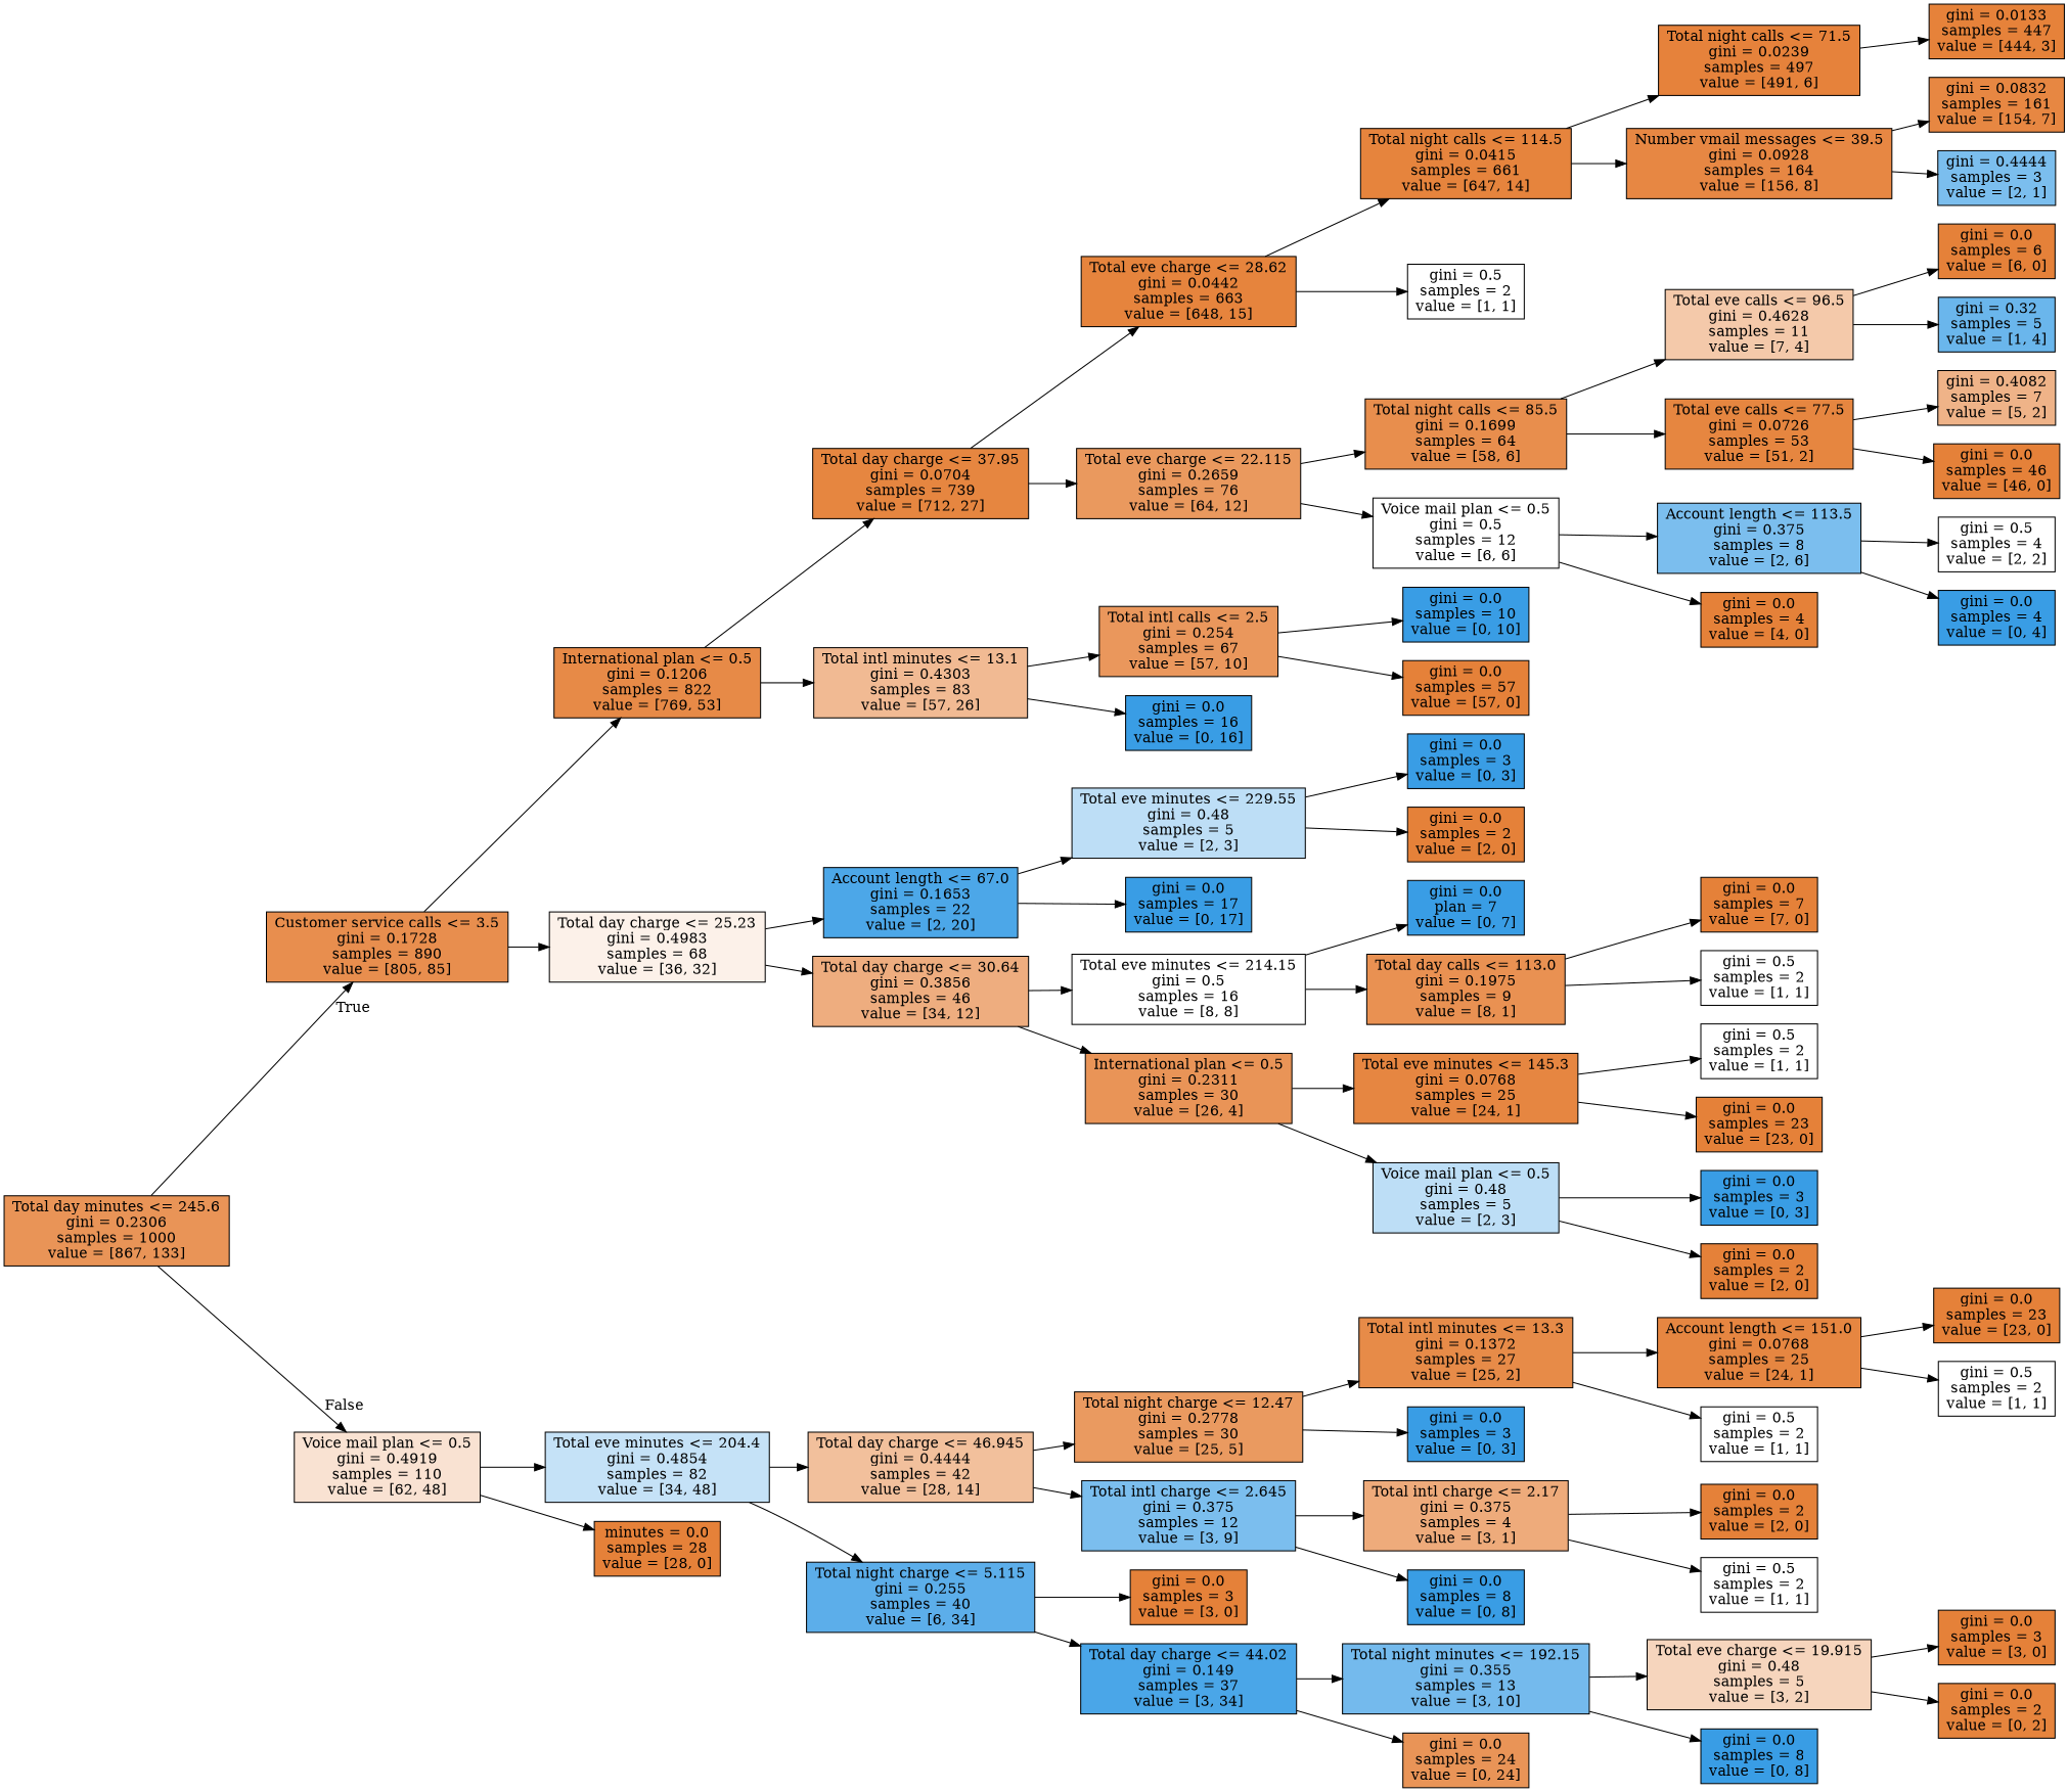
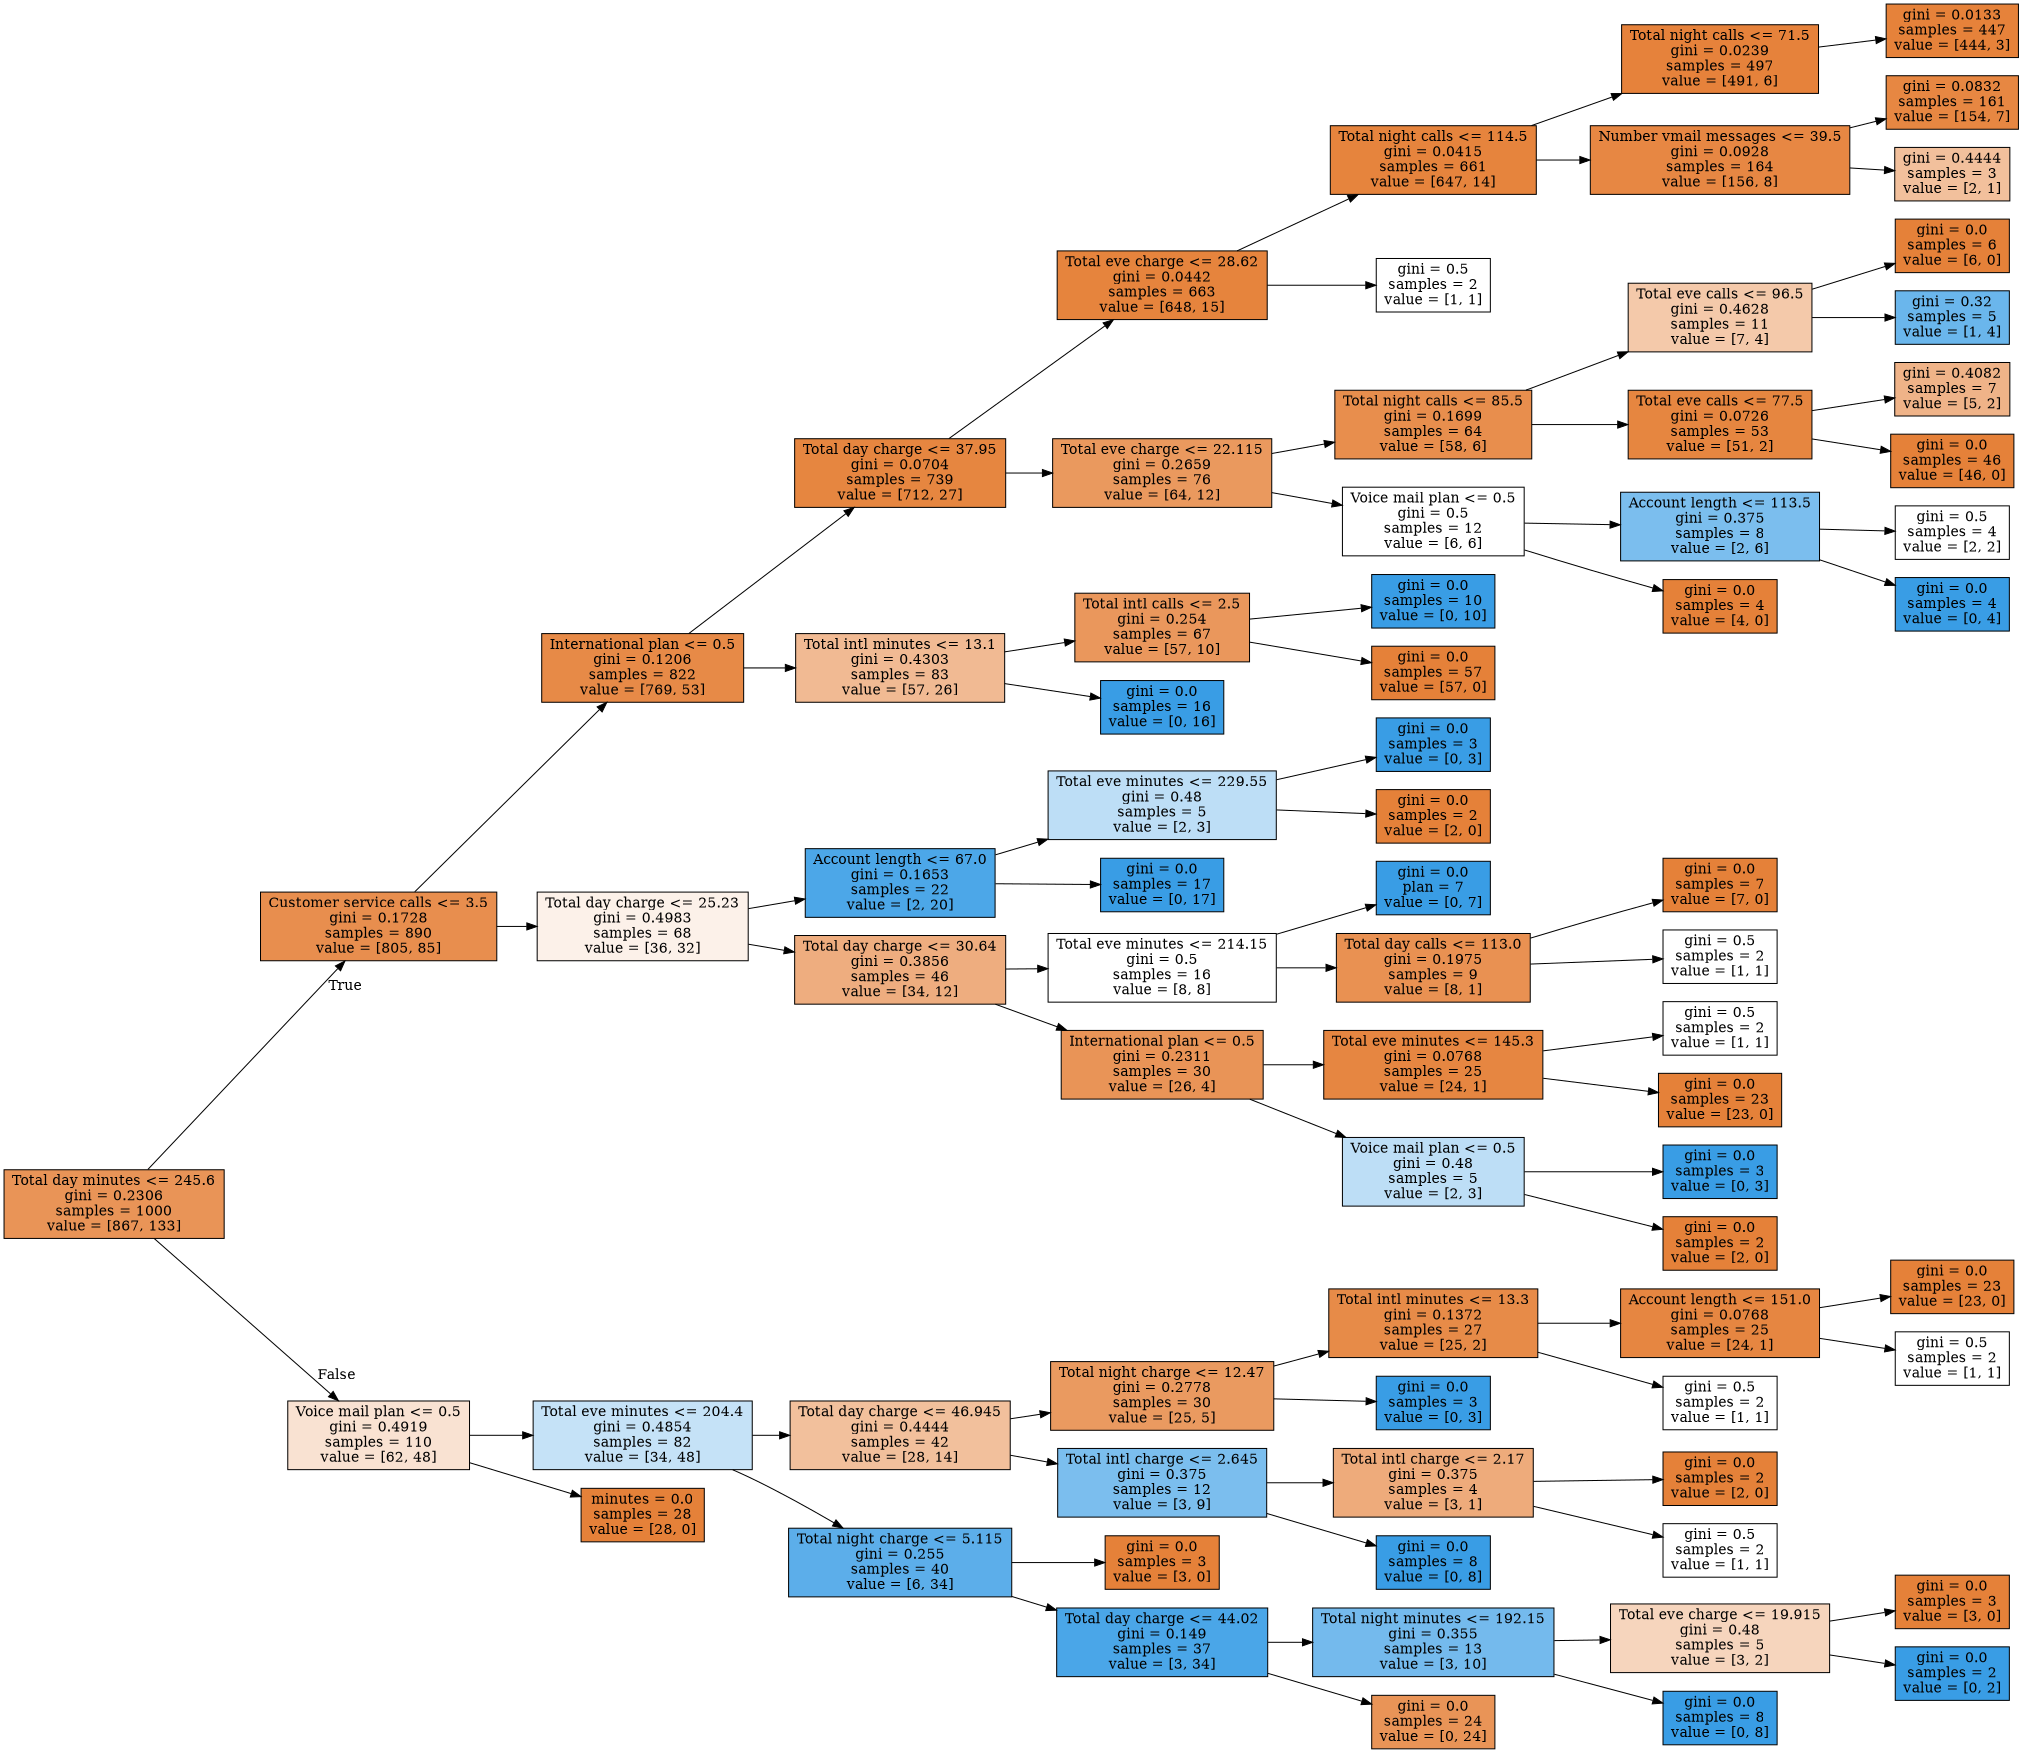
  digraph {
    rankdir=LR
    node [color=black fillcolor="#e58139ff" shape=box style=filled]
    n1 [fillcolor="#e58139d8" label="Total day minutes <= 245.6\ngini = 0.2306\nsamples = 1000\nvalue = [867, 133]"]
    n2 [fillcolor="#e58139e4" label="Customer service calls <= 3.5\ngini = 0.1728\nsamples = 890\nvalue = [805, 85]"]
    n3 [fillcolor="#e581393a" label="Voice mail plan <= 0.5\ngini = 0.4919\nsamples = 110\nvalue = [62, 48]"]
    n4 [fillcolor="#e58139ed" label="International plan <= 0.5\ngini = 0.1206\nsamples = 822\nvalue = [769, 53]"]
    n5 [fillcolor="#e581391c" label="Total day charge <= 25.23\ngini = 0.4983\nsamples = 68\nvalue = [36, 32]"]
    n6 [fillcolor="#399de54a" label="Total eve minutes <= 204.4\ngini = 0.4854\nsamples = 82\nvalue = [34, 48]"]
    n7 [label="minutes = 0.0\nsamples = 28\nvalue = [28, 0]"]
    n8 [fillcolor="#e58139f5" label="Total day charge <= 37.95\ngini = 0.0704\nsamples = 739\nvalue = [712, 27]"]
    n9 [fillcolor="#e581398b" label="Total intl minutes <= 13.1\ngini = 0.4303\nsamples = 83\nvalue = [57, 26]"]
    n10 [fillcolor="#399de5e6" label="Account length <= 67.0\ngini = 0.1653\nsamples = 22\nvalue = [2, 20]"]
    n11 [fillcolor="#e58139a5" label="Total day charge <= 30.64\ngini = 0.3856\nsamples = 46\nvalue = [34, 12]"]
    n12 [fillcolor="#e58139f9" label="Total eve charge <= 28.62\ngini = 0.0442\nsamples = 663\nvalue = [648, 15]"]
    n13 [fillcolor="#e58139cf" label="Total eve charge <= 22.115\ngini = 0.2659\nsamples = 76\nvalue = [64, 12]"]
    n14 [fillcolor="#e58139d2" label="Total intl calls <= 2.5\ngini = 0.254\nsamples = 67\nvalue = [57, 10]"]
    n15 [fillcolor="#399de5ff" label="gini = 0.0\nsamples = 16\nvalue = [0, 16]"]
    n16 [fillcolor="#e58139f9" label="Total night calls <= 114.5\ngini = 0.0415\nsamples = 661\nvalue = [647, 14]"]
    n17 [fillcolor="#e5813900" label="gini = 0.5\nsamples = 2\nvalue = [1, 1]"]
    n18 [fillcolor="#e58139e5" label="Total night calls <= 85.5\ngini = 0.1699\nsamples = 64\nvalue = [58, 6]"]
    n19 [fillcolor="#e5813900" label="Voice mail plan <= 0.5\ngini = 0.5\nsamples = 12\nvalue = [6, 6]"]
    n20 [fillcolor="#e58139fc" label="Total night calls <= 71.5\ngini = 0.0239\nsamples = 497\nvalue = [491, 6]"]
    n21 [fillcolor="#e58139f2" label="Number vmail messages <= 39.5\ngini = 0.0928\nsamples = 164\nvalue = [156, 8]"]
    n22 [fillcolor="#e58139fd" label="gini = 0.0133\nsamples = 447\nvalue = [444, 3]"]
    n23 [fillcolor="#e58139f3" label="gini = 0.0832\nsamples = 161\nvalue = [154, 7]"]
-   n24 [fillcolor="#399de5aa" label="gini = 0.4444\nsamples = 3\nvalue = [2, 1]"]
+   n24 [fillcolor="#e581397f" label="gini = 0.4444\nsamples = 3\nvalue = [2, 1]"]
    n25 [fillcolor="#e581396d" label="Total eve calls <= 96.5\ngini = 0.4628\nsamples = 11\nvalue = [7, 4]"]
    n26 [fillcolor="#e58139f5" label="Total eve calls <= 77.5\ngini = 0.0726\nsamples = 53\nvalue = [51, 2]"]
    n27 [fillcolor="#399de5aa" label="Account length <= 113.5\ngini = 0.375\nsamples = 8\nvalue = [2, 6]"]
    n28 [label="gini = 0.0\nsamples = 4\nvalue = [4, 0]"]
    n29 [label="gini = 0.0\nsamples = 6\nvalue = [6, 0]"]
    n30 [fillcolor="#399de5bf" label="gini = 0.32\nsamples = 5\nvalue = [1, 4]"]
    n31 [fillcolor="#e5813999" label="gini = 0.4082\nsamples = 7\nvalue = [5, 2]"]
    n32 [label="gini = 0.0\nsamples = 46\nvalue = [46, 0]"]
    n33 [fillcolor="#e5813900" label="gini = 0.5\nsamples = 4\nvalue = [2, 2]"]
    n34 [fillcolor="#399de5ff" label="gini = 0.0\nsamples = 4\nvalue = [0, 4]"]
    n35 [fillcolor="#399de5ff" label="gini = 0.0\nsamples = 10\nvalue = [0, 10]"]
    n36 [label="gini = 0.0\nsamples = 57\nvalue = [57, 0]"]
    n37 [fillcolor="#399de555" label="Total eve minutes <= 229.55\ngini = 0.48\nsamples = 5\nvalue = [2, 3]"]
    n38 [fillcolor="#399de5ff" label="gini = 0.0\nsamples = 17\nvalue = [0, 17]"]
    n39 [fillcolor="#e5813900" label="Total eve minutes <= 214.15\ngini = 0.5\nsamples = 16\nvalue = [8, 8]"]
    n40 [fillcolor="#e58139d8" label="International plan <= 0.5\ngini = 0.2311\nsamples = 30\nvalue = [26, 4]"]
    n41 [fillcolor="#399de5ff" label="gini = 0.0\nsamples = 3\nvalue = [0, 3]"]
    n42 [label="gini = 0.0\nsamples = 2\nvalue = [2, 0]"]
    n43 [fillcolor="#399de5ff" label="gini = 0.0\nplan = 7\nvalue = [0, 7]"]
    n44 [fillcolor="#e58139df" label="Total day calls <= 113.0\ngini = 0.1975\nsamples = 9\nvalue = [8, 1]"]
    n45 [fillcolor="#e58139f4" label="Total eve minutes <= 145.3\ngini = 0.0768\nsamples = 25\nvalue = [24, 1]"]
    n46 [fillcolor="#399de555" label="Voice mail plan <= 0.5\ngini = 0.48\nsamples = 5\nvalue = [2, 3]"]
    n47 [label="gini = 0.0\nsamples = 7\nvalue = [7, 0]"]
    n48 [fillcolor="#e5813900" label="gini = 0.5\nsamples = 2\nvalue = [1, 1]"]
    n49 [fillcolor="#e5813900" label="gini = 0.5\nsamples = 2\nvalue = [1, 1]"]
    n50 [label="gini = 0.0\nsamples = 23\nvalue = [23, 0]"]
    n51 [fillcolor="#399de5ff" label="gini = 0.0\nsamples = 3\nvalue = [0, 3]"]
    n52 [label="gini = 0.0\nsamples = 2\nvalue = [2, 0]"]
    n53 [fillcolor="#e581397f" label="Total day charge <= 46.945\ngini = 0.4444\nsamples = 42\nvalue = [28, 14]"]
    n54 [fillcolor="#399de5d2" label="Total night charge <= 5.115\ngini = 0.255\nsamples = 40\nvalue = [6, 34]"]
    n55 [fillcolor="#e58139cc" label="Total night charge <= 12.47\ngini = 0.2778\nsamples = 30\nvalue = [25, 5]"]
    n56 [fillcolor="#399de5aa" label="Total intl charge <= 2.645\ngini = 0.375\nsamples = 12\nvalue = [3, 9]"]
    n57 [label="gini = 0.0\nsamples = 3\nvalue = [3, 0]"]
    n58 [fillcolor="#399de5e9" label="Total day charge <= 44.02\ngini = 0.149\nsamples = 37\nvalue = [3, 34]"]
    n59 [fillcolor="#e58139eb" label="Total intl minutes <= 13.3\ngini = 0.1372\nsamples = 27\nvalue = [25, 2]"]
    n60 [fillcolor="#399de5ff" label="gini = 0.0\nsamples = 3\nvalue = [0, 3]"]
    n61 [fillcolor="#e58139aa" label="Total intl charge <= 2.17\ngini = 0.375\nsamples = 4\nvalue = [3, 1]"]
    n62 [fillcolor="#399de5ff" label="gini = 0.0\nsamples = 8\nvalue = [0, 8]"]
    n63 [fillcolor="#e58139f4" label="Account length <= 151.0\ngini = 0.0768\nsamples = 25\nvalue = [24, 1]"]
    n64 [fillcolor="#e5813900" label="gini = 0.5\nsamples = 2\nvalue = [1, 1]"]
    n65 [label="gini = 0.0\nsamples = 23\nvalue = [23, 0]"]
    n66 [fillcolor="#e5813900" label="gini = 0.5\nsamples = 2\nvalue = [1, 1]"]
    n67 [label="gini = 0.0\nsamples = 2\nvalue = [2, 0]"]
    n68 [fillcolor="#e5813900" label="gini = 0.5\nsamples = 2\nvalue = [1, 1]"]
    n69 [fillcolor="#399de5b3" label="Total night minutes <= 192.15\ngini = 0.355\nsamples = 13\nvalue = [3, 10]"]
    n70 [fillcolor="#e58139d8" label="gini = 0.0\nsamples = 24\nvalue = [0, 24]"]
    n71 [fillcolor="#e5813955" label="Total eve charge <= 19.915\ngini = 0.48\nsamples = 5\nvalue = [3, 2]"]
    n72 [fillcolor="#399de5ff" label="gini = 0.0\nsamples = 8\nvalue = [0, 8]"]
    n73 [label="gini = 0.0\nsamples = 3\nvalue = [3, 0]"]
-   n74 [fillcolor="#e58139f9" label="gini = 0.0\nsamples = 2\nvalue = [0, 2]"]
+   n74 [fillcolor="#399de5ff" label="gini = 0.0\nsamples = 2\nvalue = [0, 2]"]
    n1 -> n2 [headlabel=True labelangle=45 labeldistance=2.5]
    n1 -> n3 [headlabel=False labelangle=-45 labeldistance=2.5]
    n2 -> n4
    n2 -> n5
    n3 -> n6
    n3 -> n7
    n4 -> n8
    n4 -> n9
    n5 -> n10
    n5 -> n11
    n6 -> n53
    n6 -> n54
    n8 -> n12
    n8 -> n13
    n9 -> n14
    n9 -> n15
    n10 -> n37
    n10 -> n38
    n11 -> n39
    n11 -> n40
    n12 -> n16
    n12 -> n17
    n13 -> n18
    n13 -> n19
    n14 -> n35
    n14 -> n36
    n16 -> n20
    n16 -> n21
    n18 -> n25
    n18 -> n26
    n19 -> n27
    n19 -> n28
    n20 -> n22
    n21 -> n23
    n21 -> n24
    n25 -> n29
    n25 -> n30
    n26 -> n31
    n26 -> n32
    n27 -> n33
    n27 -> n34
    n37 -> n41
    n37 -> n42
    n39 -> n43
    n39 -> n44
    n40 -> n45
    n40 -> n46
    n44 -> n47
    n44 -> n48
    n45 -> n49
    n45 -> n50
    n46 -> n51
    n46 -> n52
    n53 -> n55
    n53 -> n56
    n54 -> n57
    n54 -> n58
    n55 -> n59
    n55 -> n60
    n56 -> n61
    n56 -> n62
    n58 -> n69
    n58 -> n70
    n59 -> n63
    n59 -> n64
    n61 -> n67
    n61 -> n68
    n63 -> n65
    n63 -> n66
    n69 -> n71
    n69 -> n72
    n71 -> n73
    n71 -> n74
  }
